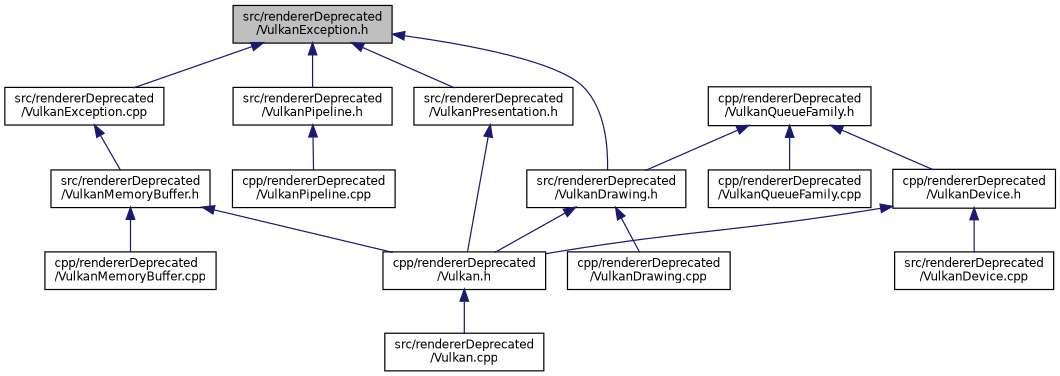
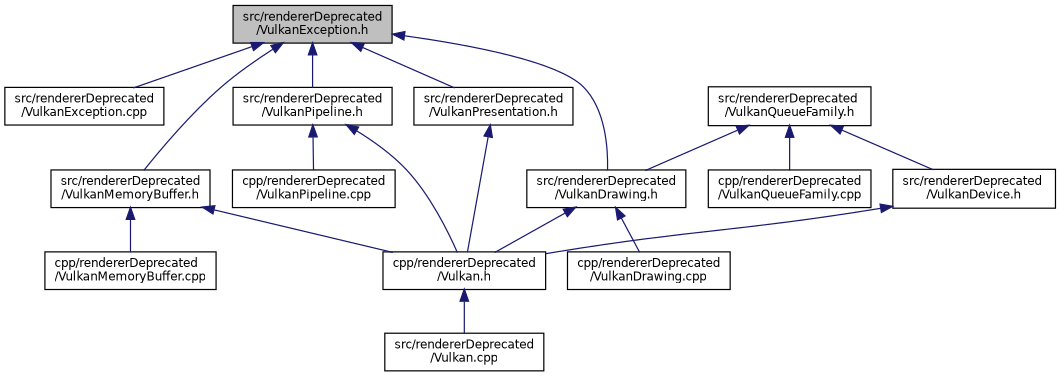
  digraph {
    node [color=black fillcolor=white fontname=Helvetica fontsize=10 shape=record style=filled]
    edge [color=midnightblue dir=back fontname=Helvetica fontsize=10 labelfontname=Helvetica labelfontsize=10 style=solid]
    n1 [fillcolor=grey75 fontcolor=black height=0.2 label="src/rendererDeprecated\l/VulkanException.h" width=0.4]
    n2 [height=0.2 label="src/rendererDeprecated\l/VulkanPresentation.h" width=0.4]
    n3 [height=0.2 label="src/rendererDeprecated\l/VulkanPipeline.h" width=0.4]
    n4 [height=0.2 label="src/rendererDeprecated\l/VulkanMemoryBuffer.h" width=0.4]
    n5 [height=0.2 label="src/rendererDeprecated\l/VulkanException.cpp" width=0.4]
    n6 [height=0.2 label="src/rendererDeprecated\l/VulkanDrawing.h" width=0.4]
-   n7 [height=0.2 label="cpp/rendererDeprecated\l/VulkanQueueFamily.h" width=0.4]
-   n8 [height=0.2 label="cpp/rendererDeprecated\l/VulkanDevice.h" width=0.4]
+   n7 [height=0.2 label="src/rendererDeprecated\l/VulkanQueueFamily.h" width=0.4]
+   n8 [height=0.2 label="src/rendererDeprecated\l/VulkanDevice.h" width=0.4]
    n9 [height=0.2 label="cpp/rendererDeprecated\l/VulkanQueueFamily.cpp" width=0.4]
    n10 [height=0.2 label="cpp/rendererDeprecated\l/Vulkan.h" width=0.4]
    n11 [height=0.2 label="cpp/rendererDeprecated\l/VulkanPipeline.cpp" width=0.4]
    n12 [height=0.2 label="cpp/rendererDeprecated\l/VulkanMemoryBuffer.cpp" width=0.4]
-   n13 [height=0.2 label="src/rendererDeprecated\l/VulkanDevice.cpp" width=0.4]
    n14 [height=0.2 label="cpp/rendererDeprecated\l/VulkanDrawing.cpp" width=0.4]
    n15 [height=0.2 label="src/rendererDeprecated\l/Vulkan.cpp" width=0.4]
    n1 -> n2
    n1 -> n3
-   n5 -> n4
+   n1 -> n4
    n1 -> n5
    n1 -> n6
    n2 -> n10
+   n3 -> n10
    n3 -> n11
    n4 -> n10
    n4 -> n12
    n6 -> n10
    n6 -> n14
    n7 -> n6
    n7 -> n8
    n7 -> n9
    n8 -> n10
-   n8 -> n13
    n10 -> n15
  }
